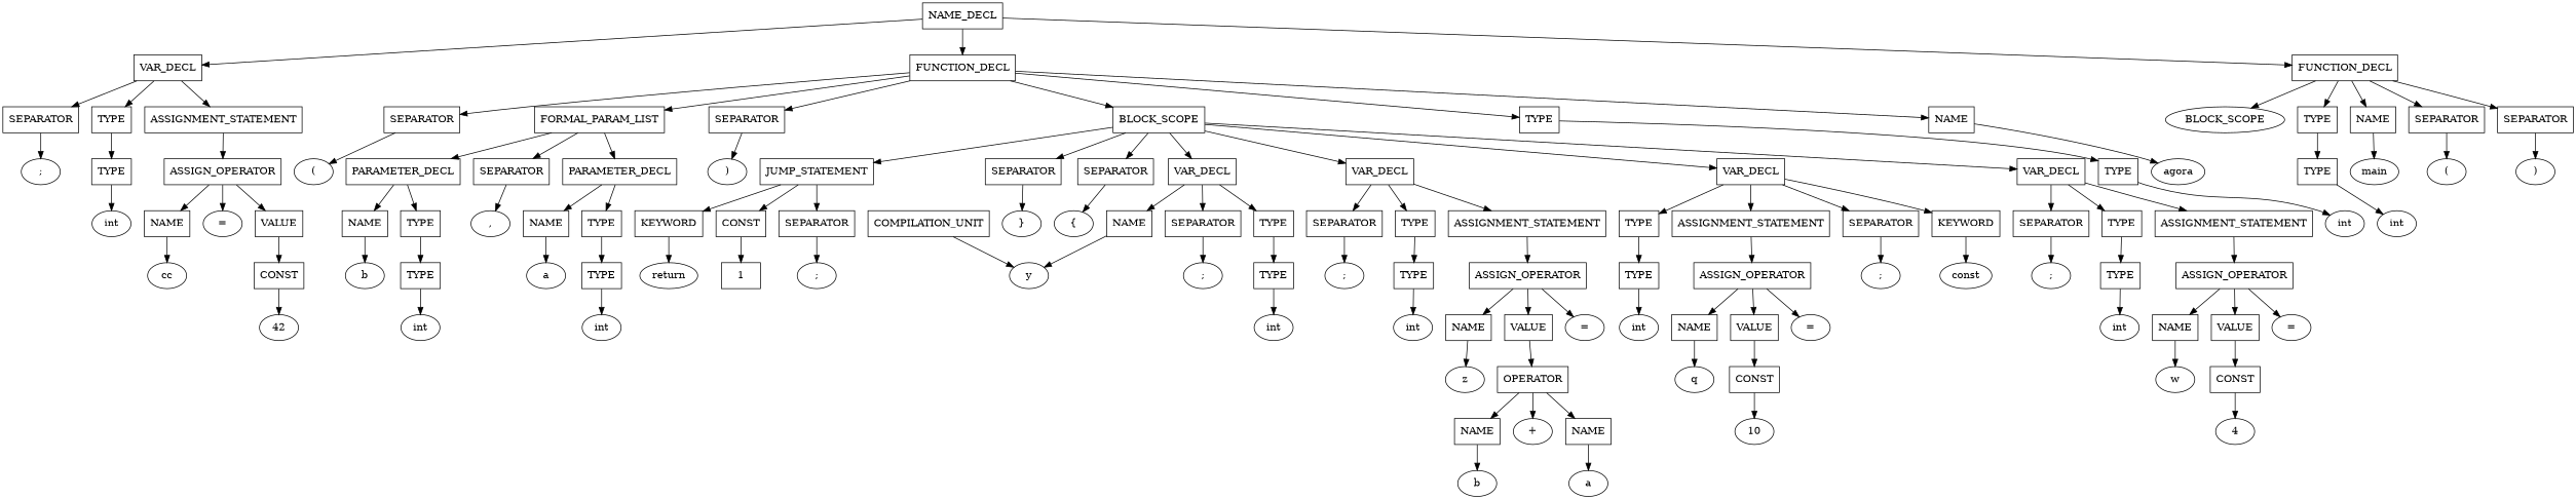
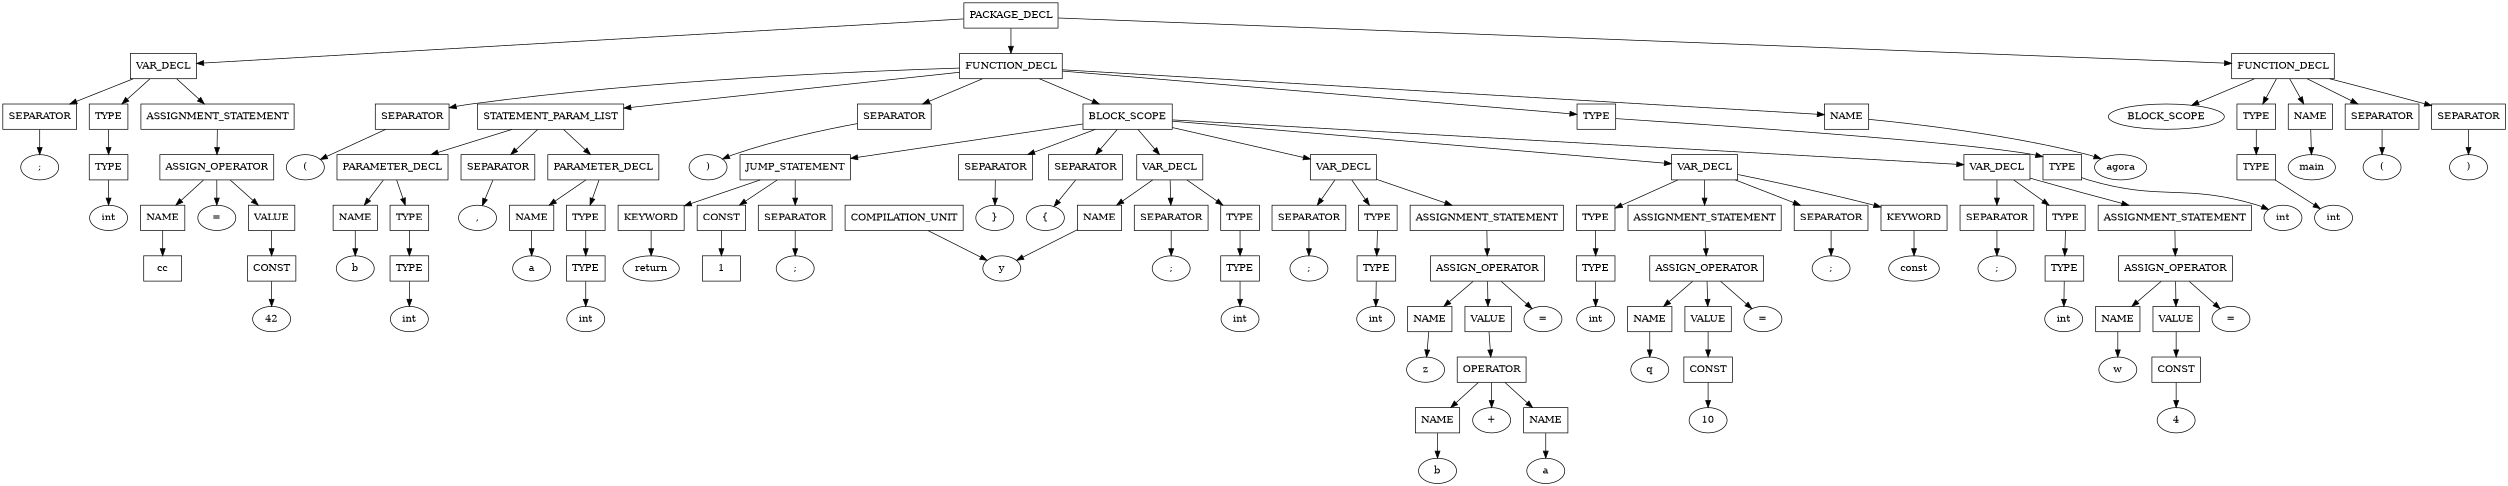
  digraph {
    splines=TRUE
    node [shape=rectangle]
    n1 [label=COMPILATION_UNIT]
    n2 [label=y shape=ellipse]
-   n3 [label=NAME_DECL]
+   n3 [label=PACKAGE_DECL]
    n4 [label=VAR_DECL]
    n5 [label=FUNCTION_DECL]
    n6 [label=FUNCTION_DECL]
    n7 [label=TYPE]
    n8 [label=ASSIGNMENT_STATEMENT]
    n9 [label=SEPARATOR]
    n10 [label=TYPE]
    n11 [label=NAME]
    n12 [label=SEPARATOR]
-   n13 [label=FORMAL_PARAM_LIST]
+   n13 [label=STATEMENT_PARAM_LIST]
    n14 [label=SEPARATOR]
    n15 [label=BLOCK_SCOPE]
    n16 [label=TYPE]
    n17 [label=NAME]
    n18 [label=SEPARATOR]
    n19 [label=SEPARATOR]
    n20 [label=BLOCK_SCOPE shape=ellipse]
    n21 [label=TYPE]
    n22 [label=ASSIGN_OPERATOR]
    n23 [label=";" shape=ellipse]
    n24 [label=int shape=ellipse]
    n25 [label="=" shape=ellipse]
    n26 [label=NAME]
    n27 [label=VALUE]
-   n28 [label=cc shape=ellipse]
+   n28 [label=cc shape=box]
    n29 [label=CONST]
    n30 [label=42 shape=ellipse]
    n31 [label=TYPE]
    n32 [label=agora shape=ellipse]
    n33 [label="(" shape=ellipse]
    n34 [label=PARAMETER_DECL]
    n35 [label=SEPARATOR]
    n36 [label=PARAMETER_DECL]
    n37 [label=")" shape=ellipse]
    n38 [label=SEPARATOR]
    n39 [label=VAR_DECL]
    n40 [label=VAR_DECL]
    n41 [label=VAR_DECL]
    n42 [label=VAR_DECL]
    n43 [label=JUMP_STATEMENT]
    n44 [label=SEPARATOR]
    n45 [label=int shape=ellipse]
    n46 [label=TYPE]
    n47 [label=NAME]
    n48 [label="," shape=ellipse]
    n49 [label=TYPE]
    n50 [label=NAME]
    n51 [label=TYPE]
    n52 [label=a shape=ellipse]
    n53 [label=int shape=ellipse]
    n54 [label=TYPE]
    n55 [label=b shape=ellipse]
    n56 [label=int shape=ellipse]
    n57 [label="{" shape=ellipse]
    n58 [label=TYPE]
    n59 [label=NAME]
    n60 [label=SEPARATOR]
    n61 [label=TYPE]
    n62 [label=ASSIGNMENT_STATEMENT]
    n63 [label=SEPARATOR]
    n64 [label=KEYWORD]
    n65 [label=TYPE]
    n66 [label=ASSIGNMENT_STATEMENT]
    n67 [label=SEPARATOR]
    n68 [label=TYPE]
    n69 [label=ASSIGNMENT_STATEMENT]
    n70 [label=SEPARATOR]
    n71 [label=KEYWORD]
    n72 [label=CONST]
    n73 [label=SEPARATOR]
    n74 [label="}" shape=ellipse]
    n75 [label=TYPE]
    n76 [label=";" shape=ellipse]
    n77 [label=int shape=ellipse]
    n78 [label=TYPE]
    n79 [label=ASSIGN_OPERATOR]
    n80 [label=";" shape=ellipse]
    n81 [label=int shape=ellipse]
    n82 [label="=" shape=ellipse]
    n83 [label=NAME]
    n84 [label=VALUE]
    n85 [label=z shape=ellipse]
    n86 [label=OPERATOR]
    n87 [label="+" shape=ellipse]
    n88 [label=NAME]
    n89 [label=NAME]
    n90 [label=a shape=ellipse]
    n91 [label=b shape=ellipse]
    n92 [label=const shape=ellipse]
    n93 [label=TYPE]
    n94 [label=ASSIGN_OPERATOR]
    n95 [label=";" shape=ellipse]
    n96 [label=int shape=ellipse]
    n97 [label="=" shape=ellipse]
    n98 [label=NAME]
    n99 [label=VALUE]
    n100 [label=q shape=ellipse]
    n101 [label=CONST]
    n102 [label=10 shape=ellipse]
    n103 [label=TYPE]
    n104 [label=ASSIGN_OPERATOR]
    n105 [label=";" shape=ellipse]
    n106 [label=int shape=ellipse]
    n107 [label="=" shape=ellipse]
    n108 [label=NAME]
    n109 [label=VALUE]
    n110 [label=w shape=ellipse]
    n111 [label=CONST]
    n112 [label=4 shape=ellipse]
    n113 [label=return shape=ellipse]
    n114 [label=1 shape=box]
    n115 [label=";" shape=ellipse]
    n116 [label=TYPE]
    n117 [label=main shape=ellipse]
    n118 [label="(" shape=ellipse]
    n119 [label=")" shape=ellipse]
    n120 [label=int shape=ellipse]
    n1 -> n2
    n3 -> n4
    n3 -> n5
    n3 -> n6
    n4 -> n7
    n4 -> n8
    n4 -> n9
    n5 -> n10
    n5 -> n11
    n5 -> n12
    n5 -> n13
    n5 -> n14
    n5 -> n15
    n6 -> n16
    n6 -> n17
    n6 -> n18
    n6 -> n19
    n6 -> n20
    n7 -> n21
    n8 -> n22
    n9 -> n23
    n10 -> n31
    n11 -> n32
    n12 -> n33
    n13 -> n34
    n13 -> n35
    n13 -> n36
    n14 -> n37
    n15 -> n38
    n15 -> n39
    n15 -> n40
    n15 -> n41
    n15 -> n42
    n15 -> n43
    n15 -> n44
    n16 -> n116
    n17 -> n117
    n18 -> n118
    n19 -> n119
    n21 -> n24
    n22 -> n25
    n22 -> n26
    n22 -> n27
    n26 -> n28
    n27 -> n29
    n29 -> n30
    n31 -> n45
    n34 -> n46
    n34 -> n47
    n35 -> n48
    n36 -> n49
    n36 -> n50
    n38 -> n57
    n39 -> n58
    n39 -> n59
    n39 -> n60
    n40 -> n61
    n40 -> n62
    n40 -> n63
    n41 -> n64
    n41 -> n65
    n41 -> n66
    n41 -> n67
    n42 -> n68
    n42 -> n69
    n42 -> n70
    n43 -> n71
    n43 -> n72
    n43 -> n73
    n44 -> n74
    n46 -> n51
    n47 -> n52
    n49 -> n54
    n50 -> n55
    n51 -> n53
    n54 -> n56
    n58 -> n75
    n59 -> n2
    n60 -> n76
    n61 -> n78
    n62 -> n79
    n63 -> n80
    n64 -> n92
    n65 -> n93
    n66 -> n94
    n67 -> n95
    n68 -> n103
    n69 -> n104
    n70 -> n105
    n71 -> n113
    n72 -> n114
    n73 -> n115
    n75 -> n77
    n78 -> n81
    n79 -> n82
    n79 -> n83
    n79 -> n84
    n83 -> n85
    n84 -> n86
    n86 -> n87
    n86 -> n88
    n86 -> n89
    n88 -> n90
    n89 -> n91
    n93 -> n96
    n94 -> n97
    n94 -> n98
    n94 -> n99
    n98 -> n100
    n99 -> n101
    n101 -> n102
    n103 -> n106
    n104 -> n107
    n104 -> n108
    n104 -> n109
    n108 -> n110
    n109 -> n111
    n111 -> n112
    n116 -> n120
  }
